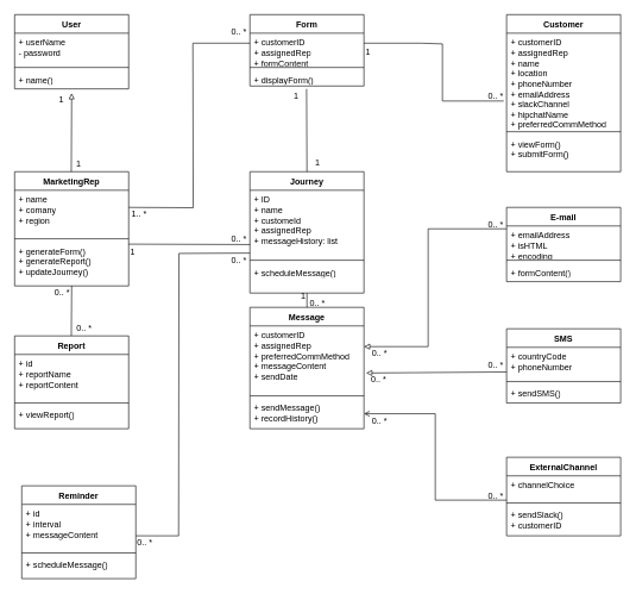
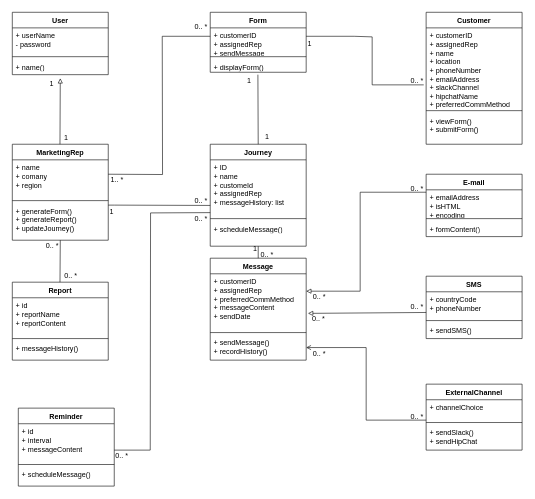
  <mxCell id="0" />
  <mxCell id="1" parent="0" />
  <mxCell id="2" value="User" style="swimlane;fontStyle=1;align=center;verticalAlign=top;childLayout=stackLayout;horizontal=1;startSize=26;horizontalStack=0;resizeParent=1;resizeParentMax=0;resizeLast=0;collapsible=1;marginBottom=0;whiteSpace=wrap;html=1;" vertex="1" parent="1"><mxGeometry x="20" y="20" width="160" height="104" as="geometry" /></mxCell>
  <mxCell id="3" value="+ userName&lt;br&gt;- password" style="text;strokeColor=none;fillColor=none;align=left;verticalAlign=top;spacingLeft=4;spacingRight=4;overflow=hidden;rotatable=0;points=[[0,0.5],[1,0.5]];portConstraint=eastwest;whiteSpace=wrap;html=1;" vertex="1" parent="2"><mxGeometry y="26" width="160" height="44" as="geometry" /></mxCell>
  <mxCell id="4" value="" style="line;strokeWidth=1;fillColor=none;align=left;verticalAlign=middle;spacingTop=-1;spacingLeft=3;spacingRight=3;rotatable=0;labelPosition=right;points=[];portConstraint=eastwest;strokeColor=inherit;" vertex="1" parent="2"><mxGeometry y="70" width="160" height="8" as="geometry" /></mxCell>
  <mxCell id="5" value="+ name()" style="text;strokeColor=none;fillColor=none;align=left;verticalAlign=top;spacingLeft=4;spacingRight=4;overflow=hidden;rotatable=0;points=[[0,0.5],[1,0.5]];portConstraint=eastwest;whiteSpace=wrap;html=1;" vertex="1" parent="2"><mxGeometry y="78" width="160" height="26" as="geometry" /></mxCell>
  <mxCell id="6" value="Form" style="swimlane;fontStyle=1;align=center;verticalAlign=top;childLayout=stackLayout;horizontal=1;startSize=26;horizontalStack=0;resizeParent=1;resizeParentMax=0;resizeLast=0;collapsible=1;marginBottom=0;whiteSpace=wrap;html=1;" vertex="1" parent="1"><mxGeometry x="350" y="20" width="160" height="100" as="geometry" /></mxCell>
- <mxCell id="7" value="+ customerID&lt;br&gt;+ assignedRep&lt;br&gt;+ formContent" style="text;strokeColor=none;fillColor=none;align=left;verticalAlign=top;spacingLeft=4;spacingRight=4;overflow=hidden;rotatable=0;points=[[0,0.5],[1,0.5]];portConstraint=eastwest;whiteSpace=wrap;html=1;" vertex="1" parent="6"><mxGeometry y="26" width="160" height="44" as="geometry" /></mxCell>
+ <mxCell id="7" value="+ customerID&lt;br&gt;+ assignedRep&lt;br&gt;+ sendMessage" style="text;strokeColor=none;fillColor=none;align=left;verticalAlign=top;spacingLeft=4;spacingRight=4;overflow=hidden;rotatable=0;points=[[0,0.5],[1,0.5]];portConstraint=eastwest;whiteSpace=wrap;html=1;" vertex="1" parent="6"><mxGeometry y="26" width="160" height="44" as="geometry" /></mxCell>
  <mxCell id="8" value="" style="line;strokeWidth=1;fillColor=none;align=left;verticalAlign=middle;spacingTop=-1;spacingLeft=3;spacingRight=3;rotatable=0;labelPosition=right;points=[];portConstraint=eastwest;strokeColor=inherit;" vertex="1" parent="6"><mxGeometry y="70" width="160" height="8" as="geometry" /></mxCell>
  <mxCell id="9" value="+ displayForm()" style="text;strokeColor=none;fillColor=none;align=left;verticalAlign=top;spacingLeft=4;spacingRight=4;overflow=hidden;rotatable=0;points=[[0,0.5],[1,0.5]];portConstraint=eastwest;whiteSpace=wrap;html=1;" vertex="1" parent="6"><mxGeometry y="78" width="160" height="22" as="geometry" /></mxCell>
  <mxCell id="10" value="Customer" style="swimlane;fontStyle=1;align=center;verticalAlign=top;childLayout=stackLayout;horizontal=1;startSize=26;horizontalStack=0;resizeParent=1;resizeParentMax=0;resizeLast=0;collapsible=1;marginBottom=0;whiteSpace=wrap;html=1;" vertex="1" parent="1"><mxGeometry x="710" y="20" width="160" height="220" as="geometry" /></mxCell>
  <mxCell id="11" value="+ customerID&lt;br&gt;+ assignedRep&lt;br&gt;+ name&lt;br&gt;+ location&lt;br&gt;+ phoneNumber&lt;br&gt;+ emailAddress&lt;br&gt;+ slackChannel&lt;br&gt;+ hipchatName&lt;br&gt;+ preferredCommMethod" style="text;strokeColor=none;fillColor=none;align=left;verticalAlign=top;spacingLeft=4;spacingRight=4;overflow=hidden;rotatable=0;points=[[0,0.5],[1,0.5]];portConstraint=eastwest;whiteSpace=wrap;html=1;" vertex="1" parent="10"><mxGeometry y="26" width="160" height="134" as="geometry" /></mxCell>
  <mxCell id="12" value="" style="line;strokeWidth=1;fillColor=none;align=left;verticalAlign=middle;spacingTop=-1;spacingLeft=3;spacingRight=3;rotatable=0;labelPosition=right;points=[];portConstraint=eastwest;strokeColor=inherit;" vertex="1" parent="10"><mxGeometry y="160" width="160" height="8" as="geometry" /></mxCell>
  <mxCell id="13" value="+ viewForm()&lt;br&gt;+ submitForm()" style="text;strokeColor=none;fillColor=none;align=left;verticalAlign=top;spacingLeft=4;spacingRight=4;overflow=hidden;rotatable=0;points=[[0,0.5],[1,0.5]];portConstraint=eastwest;whiteSpace=wrap;html=1;" vertex="1" parent="10"><mxGeometry y="168" width="160" height="52" as="geometry" /></mxCell>
  <mxCell id="14" value="E-mail" style="swimlane;fontStyle=1;align=center;verticalAlign=top;childLayout=stackLayout;horizontal=1;startSize=26;horizontalStack=0;resizeParent=1;resizeParentMax=0;resizeLast=0;collapsible=1;marginBottom=0;whiteSpace=wrap;html=1;" vertex="1" parent="1"><mxGeometry x="710" y="290" width="160" height="104" as="geometry" /></mxCell>
  <mxCell id="15" value="+ emailAddress&lt;br&gt;+ isHTML&lt;br&gt;+ encoding" style="text;strokeColor=none;fillColor=none;align=left;verticalAlign=top;spacingLeft=4;spacingRight=4;overflow=hidden;rotatable=0;points=[[0,0.5],[1,0.5]];portConstraint=eastwest;whiteSpace=wrap;html=1;" vertex="1" parent="14"><mxGeometry y="26" width="160" height="44" as="geometry" /></mxCell>
  <mxCell id="16" value="" style="line;strokeWidth=1;fillColor=none;align=left;verticalAlign=middle;spacingTop=-1;spacingLeft=3;spacingRight=3;rotatable=0;labelPosition=right;points=[];portConstraint=eastwest;strokeColor=inherit;" vertex="1" parent="14"><mxGeometry y="70" width="160" height="8" as="geometry" /></mxCell>
  <mxCell id="17" value="+ formContent()" style="text;strokeColor=none;fillColor=none;align=left;verticalAlign=top;spacingLeft=4;spacingRight=4;overflow=hidden;rotatable=0;points=[[0,0.5],[1,0.5]];portConstraint=eastwest;whiteSpace=wrap;html=1;" vertex="1" parent="14"><mxGeometry y="78" width="160" height="26" as="geometry" /></mxCell>
  <mxCell id="18" value="SMS" style="swimlane;fontStyle=1;align=center;verticalAlign=top;childLayout=stackLayout;horizontal=1;startSize=26;horizontalStack=0;resizeParent=1;resizeParentMax=0;resizeLast=0;collapsible=1;marginBottom=0;whiteSpace=wrap;html=1;" vertex="1" parent="1"><mxGeometry x="710" y="460" width="160" height="104" as="geometry" /></mxCell>
  <mxCell id="19" value="+ countryCode&lt;br&gt;+ phoneNumber&lt;br&gt;" style="text;strokeColor=none;fillColor=none;align=left;verticalAlign=top;spacingLeft=4;spacingRight=4;overflow=hidden;rotatable=0;points=[[0,0.5],[1,0.5]];portConstraint=eastwest;whiteSpace=wrap;html=1;" vertex="1" parent="18"><mxGeometry y="26" width="160" height="44" as="geometry" /></mxCell>
  <mxCell id="20" value="" style="line;strokeWidth=1;fillColor=none;align=left;verticalAlign=middle;spacingTop=-1;spacingLeft=3;spacingRight=3;rotatable=0;labelPosition=right;points=[];portConstraint=eastwest;strokeColor=inherit;" vertex="1" parent="18"><mxGeometry y="70" width="160" height="8" as="geometry" /></mxCell>
  <mxCell id="21" value="+ sendSMS()" style="text;strokeColor=none;fillColor=none;align=left;verticalAlign=top;spacingLeft=4;spacingRight=4;overflow=hidden;rotatable=0;points=[[0,0.5],[1,0.5]];portConstraint=eastwest;whiteSpace=wrap;html=1;" vertex="1" parent="18"><mxGeometry y="78" width="160" height="26" as="geometry" /></mxCell>
  <mxCell id="22" value="ExternalChannel" style="swimlane;fontStyle=1;align=center;verticalAlign=top;childLayout=stackLayout;horizontal=1;startSize=26;horizontalStack=0;resizeParent=1;resizeParentMax=0;resizeLast=0;collapsible=1;marginBottom=0;whiteSpace=wrap;html=1;" vertex="1" parent="1"><mxGeometry x="710" y="640" width="160" height="110" as="geometry" /></mxCell>
  <mxCell id="23" value="+ channelChoice&lt;br&gt;" style="text;strokeColor=none;fillColor=none;align=left;verticalAlign=top;spacingLeft=4;spacingRight=4;overflow=hidden;rotatable=0;points=[[0,0.5],[1,0.5]];portConstraint=eastwest;whiteSpace=wrap;html=1;" vertex="1" parent="22"><mxGeometry y="26" width="160" height="34" as="geometry" /></mxCell>
  <mxCell id="24" value="" style="line;strokeWidth=1;fillColor=none;align=left;verticalAlign=middle;spacingTop=-1;spacingLeft=3;spacingRight=3;rotatable=0;labelPosition=right;points=[];portConstraint=eastwest;strokeColor=inherit;" vertex="1" parent="22"><mxGeometry y="60" width="160" height="8" as="geometry" /></mxCell>
- <mxCell id="25" value="+ sendSlack()&lt;br&gt;+ customerID" style="text;strokeColor=none;fillColor=none;align=left;verticalAlign=top;spacingLeft=4;spacingRight=4;overflow=hidden;rotatable=0;points=[[0,0.5],[1,0.5]];portConstraint=eastwest;whiteSpace=wrap;html=1;" vertex="1" parent="22"><mxGeometry y="68" width="160" height="42" as="geometry" /></mxCell>
+ <mxCell id="25" value="+ sendSlack()&lt;br&gt;+ sendHipChat" style="text;strokeColor=none;fillColor=none;align=left;verticalAlign=top;spacingLeft=4;spacingRight=4;overflow=hidden;rotatable=0;points=[[0,0.5],[1,0.5]];portConstraint=eastwest;whiteSpace=wrap;html=1;" vertex="1" parent="22"><mxGeometry y="68" width="160" height="42" as="geometry" /></mxCell>
  <mxCell id="26" value="Journey" style="swimlane;fontStyle=1;align=center;verticalAlign=top;childLayout=stackLayout;horizontal=1;startSize=26;horizontalStack=0;resizeParent=1;resizeParentMax=0;resizeLast=0;collapsible=1;marginBottom=0;whiteSpace=wrap;html=1;" vertex="1" parent="1"><mxGeometry x="350" y="240" width="160" height="170" as="geometry" /></mxCell>
  <mxCell id="27" value="+ ID&lt;br&gt;+ name&lt;br&gt;+ customeId&lt;br&gt;+ assignedRep&lt;br&gt;+ messageHistory: list&lt;br&gt;" style="text;strokeColor=none;fillColor=none;align=left;verticalAlign=top;spacingLeft=4;spacingRight=4;overflow=hidden;rotatable=0;points=[[0,0.5],[1,0.5]];portConstraint=eastwest;whiteSpace=wrap;html=1;" vertex="1" parent="26"><mxGeometry y="26" width="160" height="94" as="geometry" /></mxCell>
  <mxCell id="28" value="" style="line;strokeWidth=1;fillColor=none;align=left;verticalAlign=middle;spacingTop=-1;spacingLeft=3;spacingRight=3;rotatable=0;labelPosition=right;points=[];portConstraint=eastwest;strokeColor=inherit;" vertex="1" parent="26"><mxGeometry y="120" width="160" height="8" as="geometry" /></mxCell>
  <mxCell id="29" value="+ scheduleMessage()&lt;br&gt;" style="text;strokeColor=none;fillColor=none;align=left;verticalAlign=top;spacingLeft=4;spacingRight=4;overflow=hidden;rotatable=0;points=[[0,0.5],[1,0.5]];portConstraint=eastwest;whiteSpace=wrap;html=1;" vertex="1" parent="26"><mxGeometry y="128" width="160" height="42" as="geometry" /></mxCell>
  <mxCell id="30" value="Message" style="swimlane;fontStyle=1;align=center;verticalAlign=top;childLayout=stackLayout;horizontal=1;startSize=26;horizontalStack=0;resizeParent=1;resizeParentMax=0;resizeLast=0;collapsible=1;marginBottom=0;whiteSpace=wrap;html=1;" vertex="1" parent="1"><mxGeometry x="350" y="430" width="160" height="170" as="geometry" /></mxCell>
  <mxCell id="31" value="+ customerID&lt;br&gt;+ assignedRep&lt;br&gt;+ preferredCommMethod&lt;br&gt;+ messageContent&lt;br&gt;+ sendDate" style="text;strokeColor=none;fillColor=none;align=left;verticalAlign=top;spacingLeft=4;spacingRight=4;overflow=hidden;rotatable=0;points=[[0,0.5],[1,0.5]];portConstraint=eastwest;whiteSpace=wrap;html=1;" vertex="1" parent="30"><mxGeometry y="26" width="160" height="94" as="geometry" /></mxCell>
  <mxCell id="32" value="" style="line;strokeWidth=1;fillColor=none;align=left;verticalAlign=middle;spacingTop=-1;spacingLeft=3;spacingRight=3;rotatable=0;labelPosition=right;points=[];portConstraint=eastwest;strokeColor=inherit;" vertex="1" parent="30"><mxGeometry y="120" width="160" height="8" as="geometry" /></mxCell>
  <mxCell id="33" value="+ sendMessage()&lt;br&gt;+ recordHistory()" style="text;strokeColor=none;fillColor=none;align=left;verticalAlign=top;spacingLeft=4;spacingRight=4;overflow=hidden;rotatable=0;points=[[0,0.5],[1,0.5]];portConstraint=eastwest;whiteSpace=wrap;html=1;" vertex="1" parent="30"><mxGeometry y="128" width="160" height="42" as="geometry" /></mxCell>
  <mxCell id="34" value="MarketingRep" style="swimlane;fontStyle=1;align=center;verticalAlign=top;childLayout=stackLayout;horizontal=1;startSize=26;horizontalStack=0;resizeParent=1;resizeParentMax=0;resizeLast=0;collapsible=1;marginBottom=0;whiteSpace=wrap;html=1;" vertex="1" parent="1"><mxGeometry x="20" y="240" width="160" height="160" as="geometry" /></mxCell>
  <mxCell id="35" value="+ name&lt;br&gt;+ comany&lt;br&gt;+ region" style="text;strokeColor=none;fillColor=none;align=left;verticalAlign=top;spacingLeft=4;spacingRight=4;overflow=hidden;rotatable=0;points=[[0,0.5],[1,0.5]];portConstraint=eastwest;whiteSpace=wrap;html=1;" vertex="1" parent="34"><mxGeometry y="26" width="160" height="64" as="geometry" /></mxCell>
  <mxCell id="36" value="" style="line;strokeWidth=1;fillColor=none;align=left;verticalAlign=middle;spacingTop=-1;spacingLeft=3;spacingRight=3;rotatable=0;labelPosition=right;points=[];portConstraint=eastwest;strokeColor=inherit;" vertex="1" parent="34"><mxGeometry y="90" width="160" height="8" as="geometry" /></mxCell>
  <mxCell id="37" value="+ generateForm()&lt;br&gt;+ generateReport()&lt;br&gt;+ updateJourney()" style="text;strokeColor=none;fillColor=none;align=left;verticalAlign=top;spacingLeft=4;spacingRight=4;overflow=hidden;rotatable=0;points=[[0,0.5],[1,0.5]];portConstraint=eastwest;whiteSpace=wrap;html=1;" vertex="1" parent="34"><mxGeometry y="98" width="160" height="62" as="geometry" /></mxCell>
  <mxCell id="38" value="Report" style="swimlane;fontStyle=1;align=center;verticalAlign=top;childLayout=stackLayout;horizontal=1;startSize=26;horizontalStack=0;resizeParent=1;resizeParentMax=0;resizeLast=0;collapsible=1;marginBottom=0;whiteSpace=wrap;html=1;" vertex="1" parent="1"><mxGeometry x="20" y="470" width="160" height="130" as="geometry" /></mxCell>
  <mxCell id="39" value="+ id&lt;br&gt;+ reportName&lt;br&gt;+ reportContent" style="text;strokeColor=none;fillColor=none;align=left;verticalAlign=top;spacingLeft=4;spacingRight=4;overflow=hidden;rotatable=0;points=[[0,0.5],[1,0.5]];portConstraint=eastwest;whiteSpace=wrap;html=1;" vertex="1" parent="38"><mxGeometry y="26" width="160" height="64" as="geometry" /></mxCell>
  <mxCell id="40" value="" style="line;strokeWidth=1;fillColor=none;align=left;verticalAlign=middle;spacingTop=-1;spacingLeft=3;spacingRight=3;rotatable=0;labelPosition=right;points=[];portConstraint=eastwest;strokeColor=inherit;" vertex="1" parent="38"><mxGeometry y="90" width="160" height="8" as="geometry" /></mxCell>
- <mxCell id="41" value="+ viewReport()" style="text;strokeColor=none;fillColor=none;align=left;verticalAlign=top;spacingLeft=4;spacingRight=4;overflow=hidden;rotatable=0;points=[[0,0.5],[1,0.5]];portConstraint=eastwest;whiteSpace=wrap;html=1;" vertex="1" parent="38"><mxGeometry y="98" width="160" height="32" as="geometry" /></mxCell>
+ <mxCell id="41" value="+ messageHistory()" style="text;strokeColor=none;fillColor=none;align=left;verticalAlign=top;spacingLeft=4;spacingRight=4;overflow=hidden;rotatable=0;points=[[0,0.5],[1,0.5]];portConstraint=eastwest;whiteSpace=wrap;html=1;" vertex="1" parent="38"><mxGeometry y="98" width="160" height="32" as="geometry" /></mxCell>
  <mxCell id="42" value="Reminder" style="swimlane;fontStyle=1;align=center;verticalAlign=top;childLayout=stackLayout;horizontal=1;startSize=26;horizontalStack=0;resizeParent=1;resizeParentMax=0;resizeLast=0;collapsible=1;marginBottom=0;whiteSpace=wrap;html=1;" vertex="1" parent="1"><mxGeometry x="30" y="680" width="160" height="130" as="geometry" /></mxCell>
  <mxCell id="43" value="+ id&lt;br&gt;+ interval&lt;br&gt;+ messageContent" style="text;strokeColor=none;fillColor=none;align=left;verticalAlign=top;spacingLeft=4;spacingRight=4;overflow=hidden;rotatable=0;points=[[0,0.5],[1,0.5]];portConstraint=eastwest;whiteSpace=wrap;html=1;" vertex="1" parent="42"><mxGeometry y="26" width="160" height="64" as="geometry" /></mxCell>
  <mxCell id="44" value="" style="line;strokeWidth=1;fillColor=none;align=left;verticalAlign=middle;spacingTop=-1;spacingLeft=3;spacingRight=3;rotatable=0;labelPosition=right;points=[];portConstraint=eastwest;strokeColor=inherit;" vertex="1" parent="42"><mxGeometry y="90" width="160" height="8" as="geometry" /></mxCell>
  <mxCell id="45" value="+ scheduleMessage()" style="text;strokeColor=none;fillColor=none;align=left;verticalAlign=top;spacingLeft=4;spacingRight=4;overflow=hidden;rotatable=0;points=[[0,0.5],[1,0.5]];portConstraint=eastwest;whiteSpace=wrap;html=1;" vertex="1" parent="42"><mxGeometry y="98" width="160" height="32" as="geometry" /></mxCell>
  <mxCell id="46" value="" style="endArrow=block;html=1;rounded=0;endFill=0;" edge="1" parent="1"><mxGeometry width="50" height="50" relative="1" as="geometry"><mxPoint x="99.5" y="240" as="sourcePoint" /><mxPoint x="100" y="130" as="targetPoint" /></mxGeometry></mxCell>
  <mxCell id="47" value="" style="endArrow=none;html=1;rounded=0;exitX=0.497;exitY=0;exitDx=0;exitDy=0;exitPerimeter=0;" edge="1" parent="1" source="38"><mxGeometry width="50" height="50" relative="1" as="geometry"><mxPoint x="100" y="460" as="sourcePoint" /><mxPoint x="100" y="400" as="targetPoint" /></mxGeometry></mxCell>
  <mxCell id="48" value="" style="endArrow=none;html=1;rounded=0;edgeStyle=orthogonalEdgeStyle;" edge="1" parent="1"><mxGeometry width="50" height="50" relative="1" as="geometry"><mxPoint x="180" y="290" as="sourcePoint" /><mxPoint x="270" y="60" as="targetPoint" /></mxGeometry></mxCell>
  <mxCell id="49" value="" style="endArrow=none;html=1;rounded=0;" edge="1" parent="1"><mxGeometry width="50" height="50" relative="1" as="geometry"><mxPoint x="270" y="60" as="sourcePoint" /><mxPoint x="350" y="60" as="targetPoint" /></mxGeometry></mxCell>
  <mxCell id="50" value="" style="endArrow=none;html=1;rounded=0;" edge="1" parent="1"><mxGeometry width="50" height="50" relative="1" as="geometry"><mxPoint x="510" y="60" as="sourcePoint" /><mxPoint x="590" y="60" as="targetPoint" /></mxGeometry></mxCell>
  <mxCell id="51" value="" style="endArrow=none;html=1;rounded=0;edgeStyle=orthogonalEdgeStyle;exitX=-0.025;exitY=0.709;exitDx=0;exitDy=0;exitPerimeter=0;" edge="1" parent="1" source="11"><mxGeometry width="50" height="50" relative="1" as="geometry"><mxPoint x="690" y="140" as="sourcePoint" /><mxPoint x="590" y="60" as="targetPoint" /><Array as="points"><mxPoint x="620" y="141" /><mxPoint x="620" y="61" /></Array></mxGeometry></mxCell>
  <mxCell id="52" value="" style="endArrow=none;html=1;rounded=0;entryX=0;entryY=0.809;entryDx=0;entryDy=0;entryPerimeter=0;" edge="1" parent="1" target="27"><mxGeometry width="50" height="50" relative="1" as="geometry"><mxPoint x="180" y="341.5" as="sourcePoint" /><mxPoint x="270" y="341.5" as="targetPoint" /><Array as="points"><mxPoint x="190" y="341.5" /></Array></mxGeometry></mxCell>
  <mxCell id="53" value="" style="endArrow=none;html=1;rounded=0;endFill=0;edgeStyle=orthogonalEdgeStyle;" edge="1" parent="1"><mxGeometry width="50" height="50" relative="1" as="geometry"><mxPoint x="350" y="354" as="sourcePoint" /><mxPoint x="250" y="750" as="targetPoint" /></mxGeometry></mxCell>
  <mxCell id="54" value="" style="endArrow=none;html=1;rounded=0;" edge="1" parent="1"><mxGeometry width="50" height="50" relative="1" as="geometry"><mxPoint x="190" y="750" as="sourcePoint" /><mxPoint x="250" y="750" as="targetPoint" /></mxGeometry></mxCell>
  <mxCell id="55" value="" style="endArrow=none;html=1;rounded=0;exitX=0.5;exitY=0;exitDx=0;exitDy=0;" edge="1" parent="1" source="26"><mxGeometry width="50" height="50" relative="1" as="geometry"><mxPoint x="429.5" y="194" as="sourcePoint" /><mxPoint x="429.5" y="124" as="targetPoint" /></mxGeometry></mxCell>
  <mxCell id="56" value="" style="endArrow=block;html=1;rounded=0;endFill=0;edgeStyle=elbowEdgeStyle;entryX=1;entryY=0.5;entryDx=0;entryDy=0;exitX=0;exitY=0.5;exitDx=0;exitDy=0;" edge="1" parent="1"><mxGeometry width="50" height="50" relative="1" as="geometry"><mxPoint x="710" y="320" as="sourcePoint" /><mxPoint x="510" y="485" as="targetPoint" /><Array as="points"><mxPoint x="600" y="412" /></Array></mxGeometry></mxCell>
  <mxCell id="57" value="" style="endArrow=block;html=1;rounded=0;entryX=1.019;entryY=0.702;entryDx=0;entryDy=0;entryPerimeter=0;endFill=0;" edge="1" parent="1" target="31"><mxGeometry width="50" height="50" relative="1" as="geometry"><mxPoint x="710" y="520.5" as="sourcePoint" /><mxPoint x="520" y="520" as="targetPoint" /></mxGeometry></mxCell>
  <mxCell id="58" value="" style="endArrow=open;html=1;rounded=0;edgeStyle=elbowEdgeStyle;endFill=0;exitX=0;exitY=1;exitDx=0;exitDy=0;exitPerimeter=0;entryX=1;entryY=0.5;entryDx=0;entryDy=0;" edge="1" parent="1" source="23" target="33"><mxGeometry width="50" height="50" relative="1" as="geometry"><mxPoint x="660" y="700" as="sourcePoint" /><mxPoint x="585" y="700" as="targetPoint" /></mxGeometry></mxCell>
  <mxCell id="59" value="1" style="text;html=1;strokeColor=none;fillColor=none;align=center;verticalAlign=middle;whiteSpace=wrap;rounded=0;" vertex="1" parent="1"><mxGeometry x="56" y="124" width="60" height="30" as="geometry" /></mxCell>
  <mxCell id="60" value="1" style="text;html=1;strokeColor=none;fillColor=none;align=center;verticalAlign=middle;whiteSpace=wrap;rounded=0;" vertex="1" parent="1"><mxGeometry x="80" y="214" width="60" height="30" as="geometry" /></mxCell>
  <mxCell id="61" value="0.. *" style="text;html=1;strokeColor=none;fillColor=none;align=center;verticalAlign=middle;whiteSpace=wrap;rounded=0;" vertex="1" parent="1"><mxGeometry x="320" y="30" width="30" height="30" as="geometry" /></mxCell>
  <mxCell id="62" value="1.. *" style="text;html=1;strokeColor=none;fillColor=none;align=center;verticalAlign=middle;whiteSpace=wrap;rounded=0;" vertex="1" parent="1"><mxGeometry x="180" y="284" width="30" height="30" as="geometry" /></mxCell>
  <mxCell id="63" value="0.. *" style="text;html=1;strokeColor=none;fillColor=none;align=center;verticalAlign=middle;whiteSpace=wrap;rounded=0;" vertex="1" parent="1"><mxGeometry x="320" y="319" width="30" height="30" as="geometry" /></mxCell>
  <mxCell id="64" value="1" style="text;html=1;strokeColor=none;fillColor=none;align=center;verticalAlign=middle;whiteSpace=wrap;rounded=0;" vertex="1" parent="1"><mxGeometry x="156" y="338" width="60" height="30" as="geometry" /></mxCell>
  <mxCell id="65" value="0.. *" style="text;html=1;strokeColor=none;fillColor=none;align=center;verticalAlign=middle;whiteSpace=wrap;rounded=0;" vertex="1" parent="1"><mxGeometry x="320" y="349" width="30" height="30" as="geometry" /></mxCell>
  <mxCell id="66" value="0.. *" style="text;html=1;strokeColor=none;fillColor=none;align=center;verticalAlign=middle;whiteSpace=wrap;rounded=0;" vertex="1" parent="1"><mxGeometry x="188" y="744" width="30" height="30" as="geometry" /></mxCell>
  <mxCell id="67" value="0.. *" style="text;html=1;strokeColor=none;fillColor=none;align=center;verticalAlign=middle;whiteSpace=wrap;rounded=0;" vertex="1" parent="1"><mxGeometry x="72" y="395" width="30" height="30" as="geometry" /></mxCell>
  <mxCell id="68" value="0.. *" style="text;html=1;strokeColor=none;fillColor=none;align=center;verticalAlign=middle;whiteSpace=wrap;rounded=0;" vertex="1" parent="1"><mxGeometry x="103" y="444" width="30" height="30" as="geometry" /></mxCell>
  <mxCell id="69" value="0.. *" style="text;html=1;strokeColor=none;fillColor=none;align=center;verticalAlign=middle;whiteSpace=wrap;rounded=0;" vertex="1" parent="1"><mxGeometry x="680" y="680" width="30" height="30" as="geometry" /></mxCell>
  <mxCell id="70" value="0.. *" style="text;html=1;strokeColor=none;fillColor=none;align=center;verticalAlign=middle;whiteSpace=wrap;rounded=0;" vertex="1" parent="1"><mxGeometry x="517" y="574" width="30" height="30" as="geometry" /></mxCell>
  <mxCell id="71" value="0.. *" style="text;html=1;strokeColor=none;fillColor=none;align=center;verticalAlign=middle;whiteSpace=wrap;rounded=0;" vertex="1" parent="1"><mxGeometry x="516" y="517" width="30" height="30" as="geometry" /></mxCell>
  <mxCell id="72" value="0.. *" style="text;html=1;strokeColor=none;fillColor=none;align=center;verticalAlign=middle;whiteSpace=wrap;rounded=0;" vertex="1" parent="1"><mxGeometry x="680" y="497" width="30" height="30" as="geometry" /></mxCell>
  <mxCell id="73" value="0.. *" style="text;html=1;strokeColor=none;fillColor=none;align=center;verticalAlign=middle;whiteSpace=wrap;rounded=0;" vertex="1" parent="1"><mxGeometry x="517" y="480" width="30" height="30" as="geometry" /></mxCell>
  <mxCell id="74" value="0.. *" style="text;html=1;strokeColor=none;fillColor=none;align=center;verticalAlign=middle;whiteSpace=wrap;rounded=0;" vertex="1" parent="1"><mxGeometry x="680" y="300" width="30" height="30" as="geometry" /></mxCell>
  <mxCell id="75" value="0.. *" style="text;html=1;strokeColor=none;fillColor=none;align=center;verticalAlign=middle;whiteSpace=wrap;rounded=0;" vertex="1" parent="1"><mxGeometry x="680" y="119" width="30" height="30" as="geometry" /></mxCell>
  <mxCell id="76" value="1" style="text;html=1;strokeColor=none;fillColor=none;align=center;verticalAlign=middle;whiteSpace=wrap;rounded=0;" vertex="1" parent="1"><mxGeometry x="486" y="57" width="60" height="30" as="geometry" /></mxCell>
  <mxCell id="77" value="1" style="text;html=1;strokeColor=none;fillColor=none;align=center;verticalAlign=middle;whiteSpace=wrap;rounded=0;" vertex="1" parent="1"><mxGeometry x="400" y="119" width="30" height="30" as="geometry" /></mxCell>
  <mxCell id="78" value="1" style="text;html=1;strokeColor=none;fillColor=none;align=center;verticalAlign=middle;whiteSpace=wrap;rounded=0;" vertex="1" parent="1"><mxGeometry x="430" y="213" width="30" height="30" as="geometry" /></mxCell>
  <mxCell id="79" value="" style="endArrow=none;html=1;rounded=0;" edge="1" parent="1"><mxGeometry width="50" height="50" relative="1" as="geometry"><mxPoint x="430" y="430" as="sourcePoint" /><mxPoint x="430" y="410" as="targetPoint" /></mxGeometry></mxCell>
  <mxCell id="80" value="1" style="text;html=1;strokeColor=none;fillColor=none;align=center;verticalAlign=middle;whiteSpace=wrap;rounded=0;" vertex="1" parent="1"><mxGeometry x="410" y="400" width="30" height="30" as="geometry" /></mxCell>
  <mxCell id="81" value="0.. *" style="text;html=1;strokeColor=none;fillColor=none;align=center;verticalAlign=middle;whiteSpace=wrap;rounded=0;" vertex="1" parent="1"><mxGeometry x="430" y="410" width="30" height="30" as="geometry" /></mxCell>
